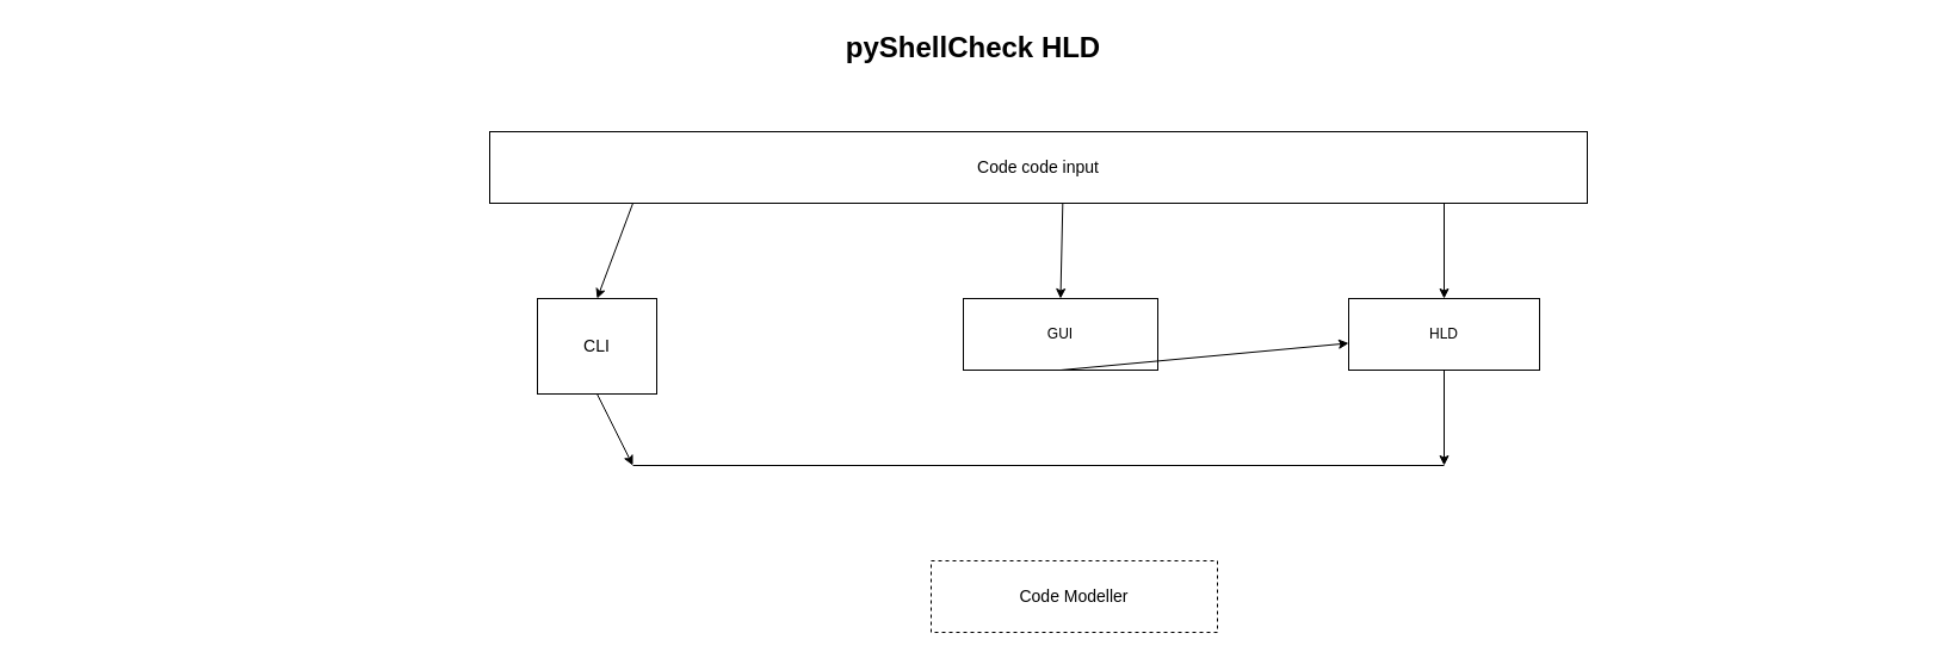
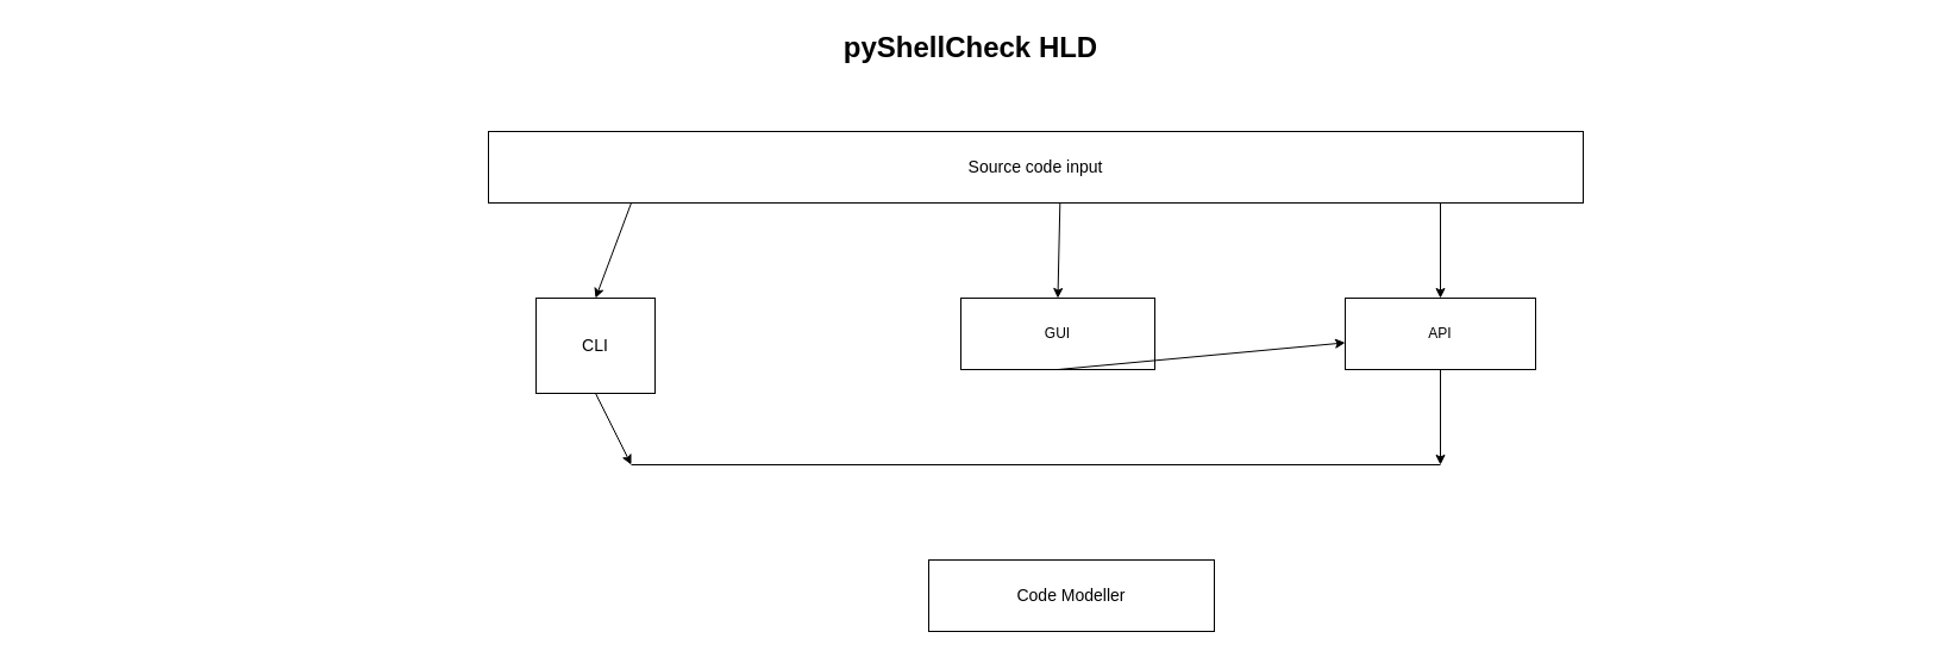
  <mxCell id="0" style=";html=1;" />
  <mxCell id="1" style=";html=1;" parent="0" />
  <mxCell id="2" value="pyShellCheck HLD" style="text;strokeColor=none;fillColor=none;html=1;fontSize=24;fontStyle=1;verticalAlign=middle;align=center;" parent="1" vertex="1"><mxGeometry x="20" y="20" width="1590" height="40" as="geometry" /></mxCell>
- <mxCell id="3" value="&lt;font style=&quot;font-size: 14px;&quot;&gt;Code code input&lt;/font&gt;" style="rounded=0;whiteSpace=wrap;html=1;" vertex="1" parent="1"><mxGeometry x="410" y="110" width="920" height="60" as="geometry" /></mxCell>
+ <mxCell id="3" value="&lt;font style=&quot;font-size: 14px;&quot;&gt;Source code input&lt;/font&gt;" style="rounded=0;whiteSpace=wrap;html=1;" vertex="1" parent="1"><mxGeometry x="410" y="110" width="920" height="60" as="geometry" /></mxCell>
  <mxCell id="4" value="" style="endArrow=classic;html=1;rounded=0;entryX=0.5;entryY=0;entryDx=0;entryDy=0;" edge="1" parent="1" target="7"><mxGeometry width="50" height="50" relative="1" as="geometry"><mxPoint x="530" y="170" as="sourcePoint" /><mxPoint x="530" y="290" as="targetPoint" /></mxGeometry></mxCell>
  <mxCell id="5" value="" style="endArrow=classic;html=1;rounded=0;exitX=0.471;exitY=1;exitDx=0;exitDy=0;exitPerimeter=0;entryX=0.5;entryY=0;entryDx=0;entryDy=0;" edge="1" parent="1" target="8"><mxGeometry width="50" height="50" relative="1" as="geometry"><mxPoint x="890.32" y="170" as="sourcePoint" /><mxPoint x="890" y="290" as="targetPoint" /></mxGeometry></mxCell>
  <mxCell id="6" value="" style="endArrow=classic;html=1;rounded=0;entryX=0.5;entryY=0;entryDx=0;entryDy=0;" edge="1" parent="1" target="9"><mxGeometry width="50" height="50" relative="1" as="geometry"><mxPoint x="1210" y="170" as="sourcePoint" /><mxPoint x="1210" y="290" as="targetPoint" /></mxGeometry></mxCell>
  <mxCell id="7" value="&lt;font style=&quot;font-size: 14px;&quot;&gt;CLI&lt;/font&gt;" style="rounded=0;whiteSpace=wrap;html=1;" vertex="1" parent="1"><mxGeometry x="450" y="250" width="100" height="80" as="geometry" /></mxCell>
  <mxCell id="8" value="GUI" style="rounded=0;whiteSpace=wrap;html=1;" vertex="1" parent="1"><mxGeometry x="807" y="250" width="163" height="60" as="geometry" /></mxCell>
- <mxCell id="9" value="HLD" style="rounded=0;whiteSpace=wrap;html=1;" vertex="1" parent="1"><mxGeometry x="1130" y="250" width="160" height="60" as="geometry" /></mxCell>
+ <mxCell id="9" value="API" style="rounded=0;whiteSpace=wrap;html=1;" vertex="1" parent="1"><mxGeometry x="1130" y="250" width="160" height="60" as="geometry" /></mxCell>
  <mxCell id="10" value="" style="endArrow=classic;html=1;rounded=0;exitX=0.5;exitY=1;exitDx=0;exitDy=0;" edge="1" parent="1" source="7"><mxGeometry width="50" height="50" relative="1" as="geometry"><mxPoint x="430" y="560" as="sourcePoint" /><mxPoint x="530" y="390" as="targetPoint" /></mxGeometry></mxCell>
  <mxCell id="11" value="" style="endArrow=classic;html=1;rounded=0;exitX=0.5;exitY=1;exitDx=0;exitDy=0;" edge="1" parent="1" source="8" target="9"><mxGeometry width="50" height="50" relative="1" as="geometry"><mxPoint x="830" y="490" as="sourcePoint" /><mxPoint x="889" y="570" as="targetPoint" /></mxGeometry></mxCell>
  <mxCell id="12" value="" style="endArrow=none;html=1;rounded=0;" edge="1" parent="1"><mxGeometry width="50" height="50" relative="1" as="geometry"><mxPoint x="530" y="390" as="sourcePoint" /><mxPoint x="1210" y="390" as="targetPoint" /></mxGeometry></mxCell>
  <mxCell id="13" value="" style="endArrow=classic;html=1;rounded=0;exitX=0.5;exitY=1;exitDx=0;exitDy=0;" edge="1" parent="1" source="9"><mxGeometry width="50" height="50" relative="1" as="geometry"><mxPoint x="830" y="490" as="sourcePoint" /><mxPoint x="1210" y="390" as="targetPoint" /></mxGeometry></mxCell>
- <mxCell id="14" value="&lt;font style=&quot;font-size: 14px;&quot;&gt;Code Modeller&lt;/font&gt;" style="rounded=0;whiteSpace=wrap;html=1;dashed=1;" vertex="1" parent="1"><mxGeometry x="780" y="470" width="240" height="60" as="geometry" /></mxCell>
+ <mxCell id="14" value="&lt;font style=&quot;font-size: 14px;&quot;&gt;Code Modeller&lt;/font&gt;" style="rounded=0;whiteSpace=wrap;html=1;" vertex="1" parent="1"><mxGeometry x="780" y="470" width="240" height="60" as="geometry" /></mxCell>
